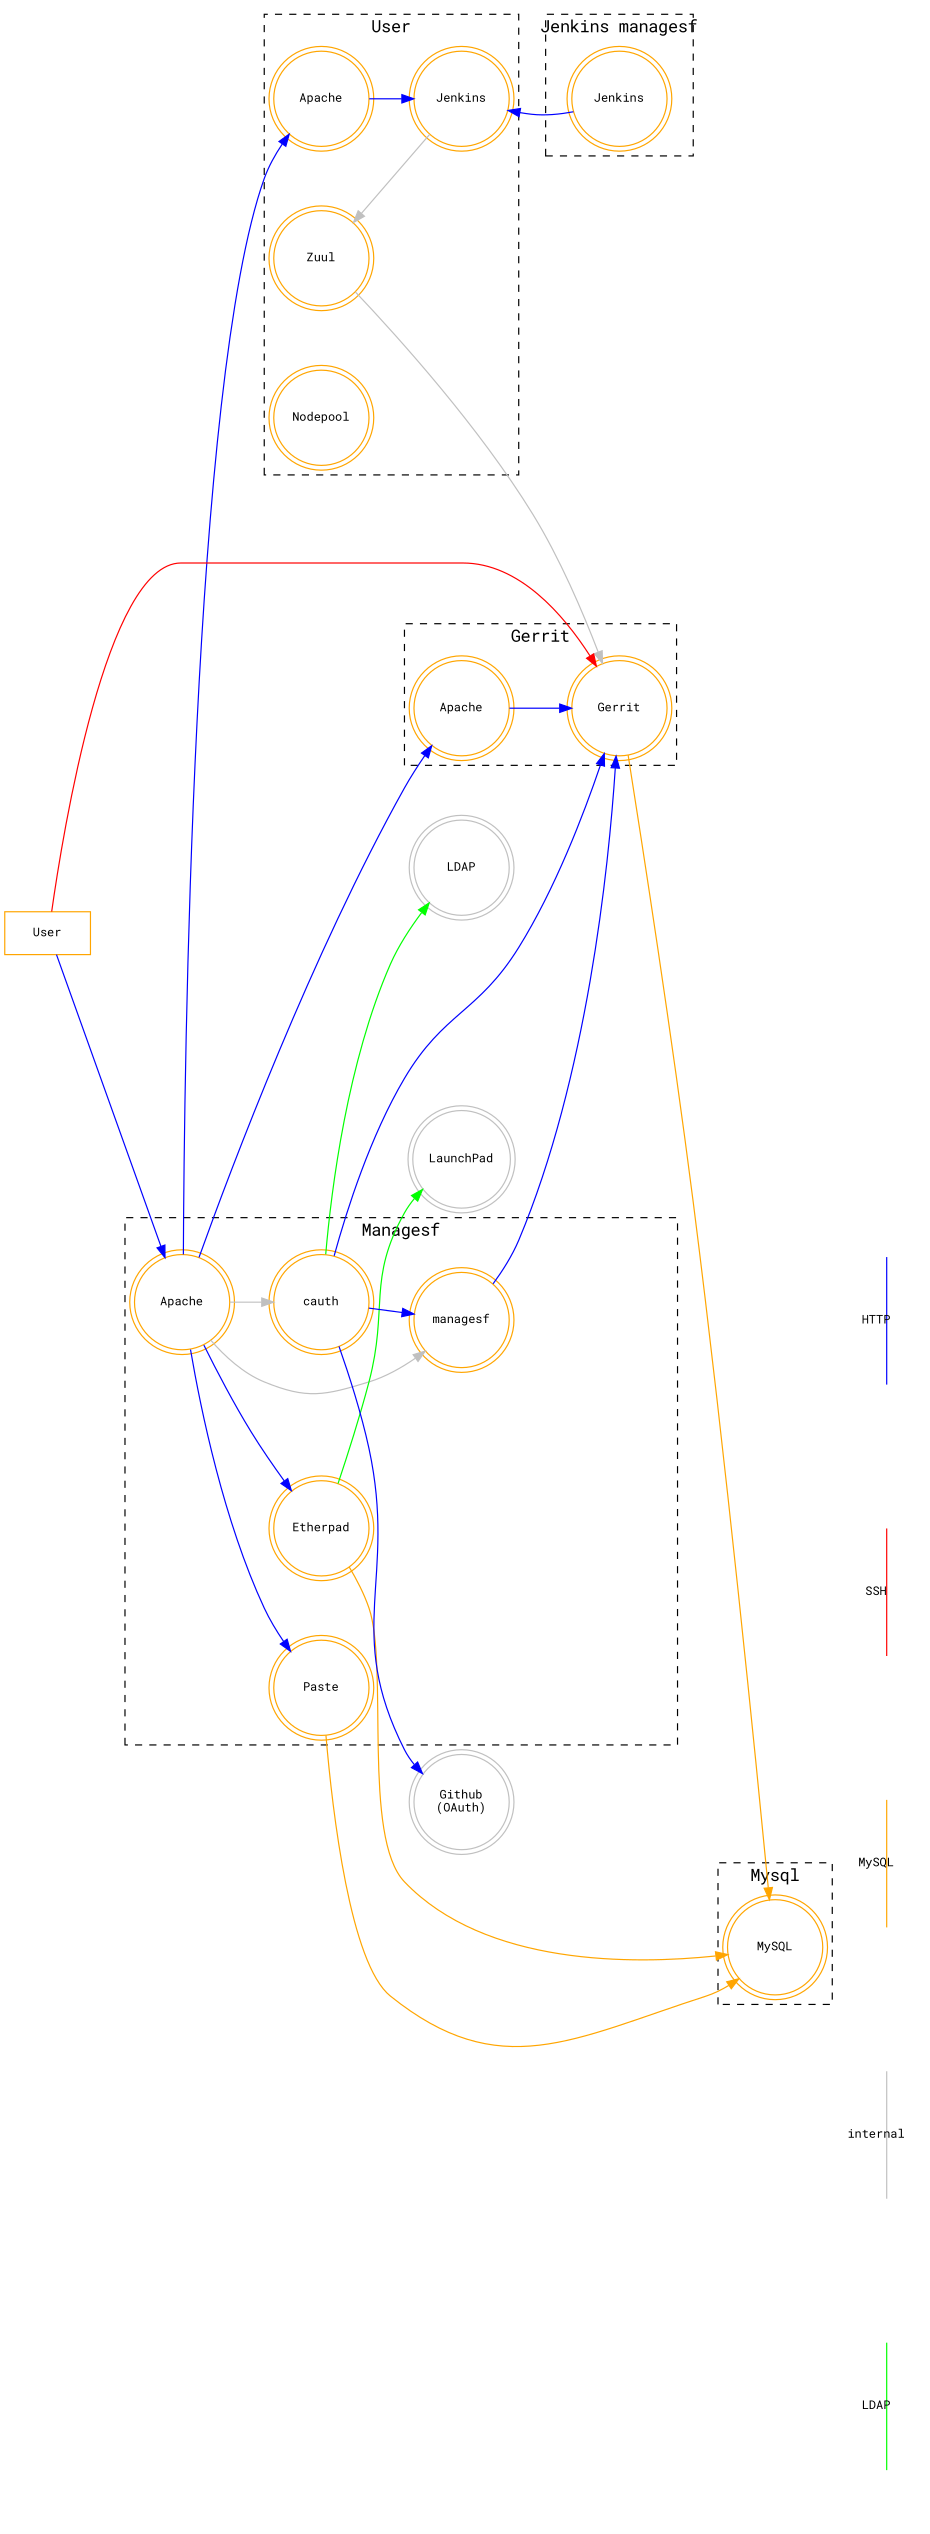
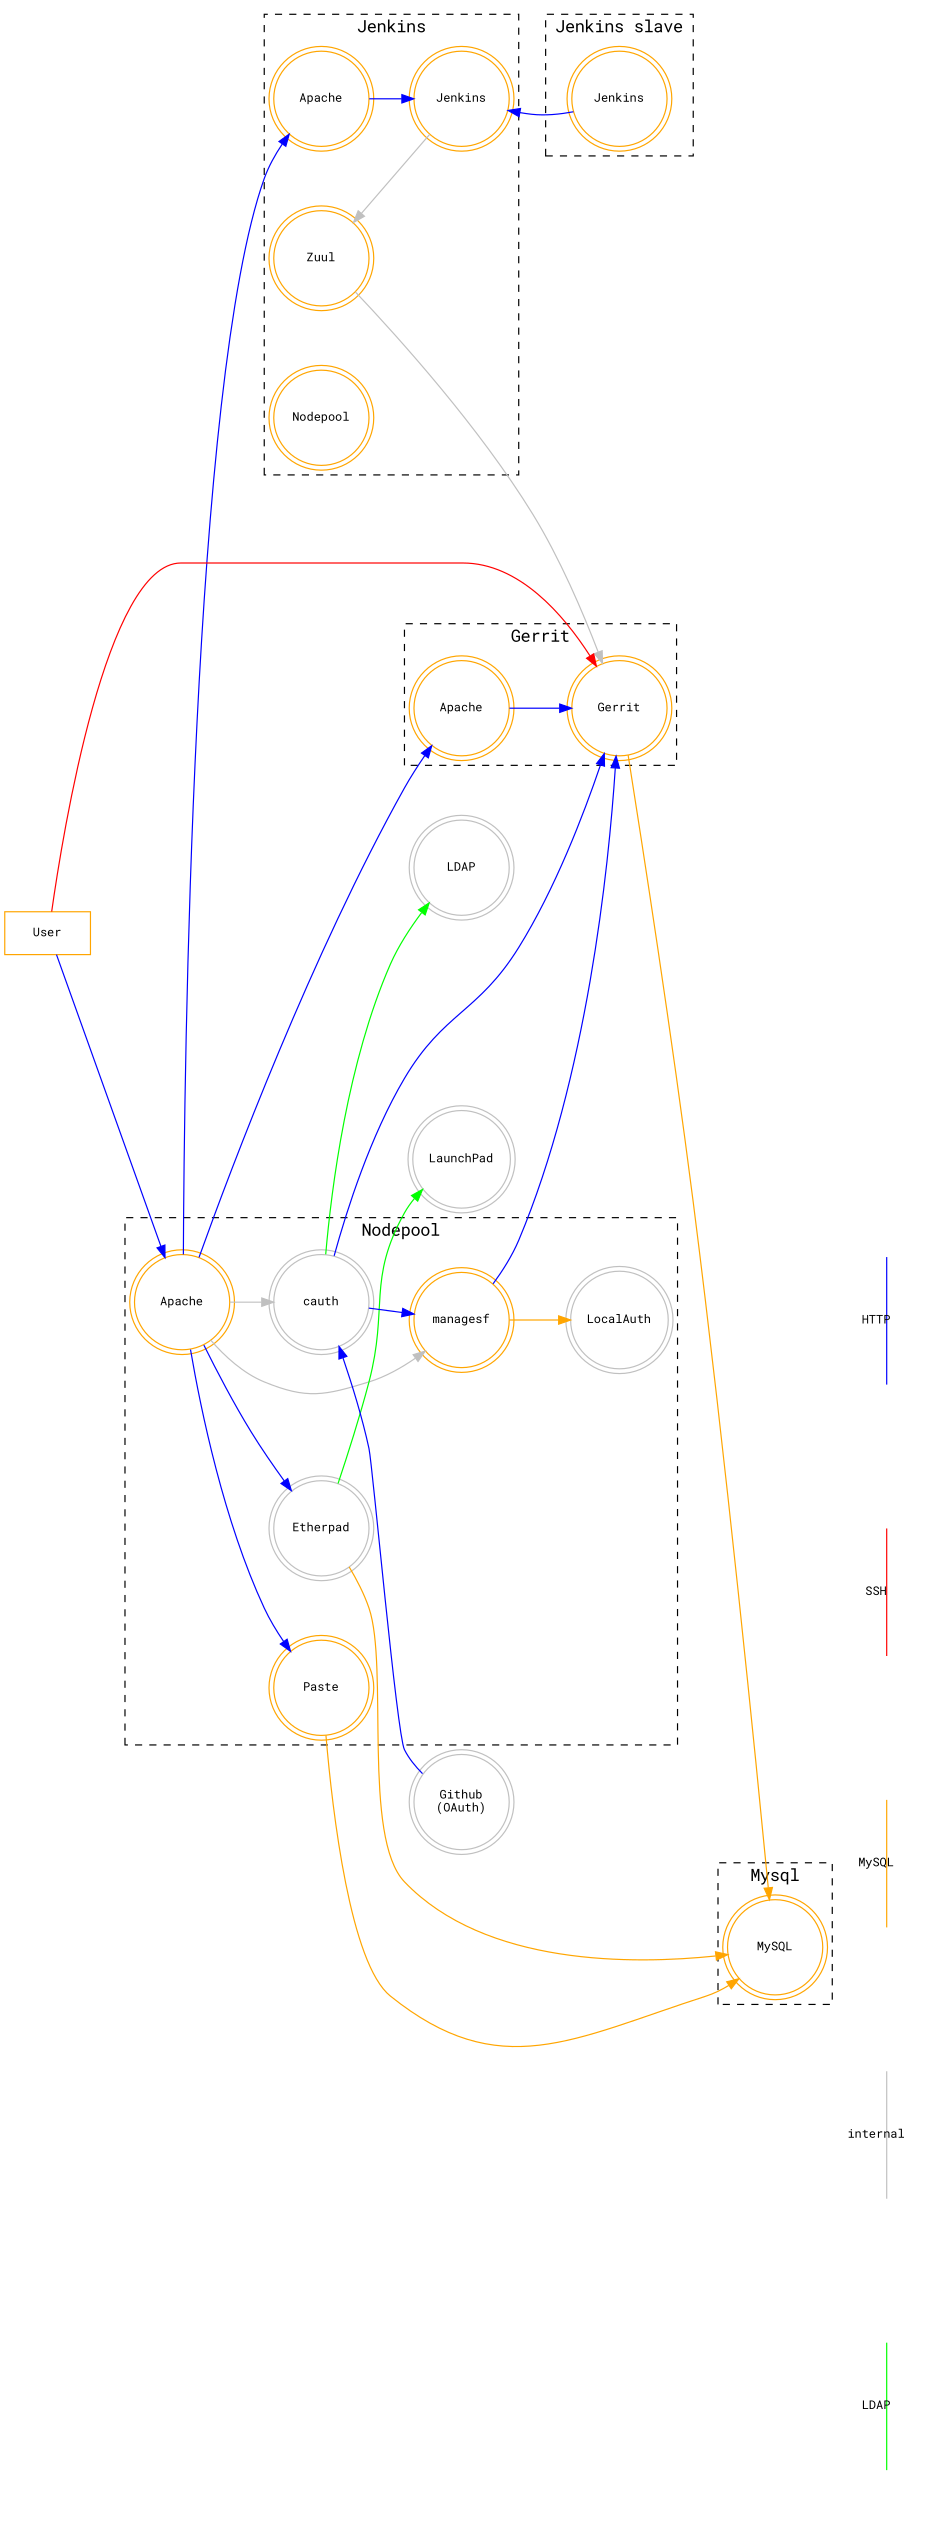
  digraph {
    fontname="Roboto Mono"
    nodesep=0.75
    rankdir=LR
    node [color=orange fontname="Roboto Mono" fontsize=10 shape=doublecircle]
    edge [color=blue fontname="Roboto Mono" fontsize=10]
    h1 [fontsize=0 style=invis width=0]
    h2 [fontsize=0 style=invis width=0]
    s1 [fontsize=0 style=invis width=0]
    s2 [fontsize=0 style=invis width=0]
    m1 [fontsize=0 style=invis width=0]
    m2 [fontsize=0 style=invis width=0]
    i1 [fontsize=0 style=invis width=0]
    i2 [fontsize=0 style=invis width=0]
    l1 [fontsize=0 style=invis width=0]
    l2 [fontsize=0 style=invis width=0]
    Gerrit [width=1.0]
    n12 [label=Apache width=1.0]
    n13 [label=Jenkins width=1.0]
    n14 [label=Apache width=1.0]
    Zuul [width=1.0]
    Nodepool [width=1.0]
    MySQL [width=1.0]
    n18 [label=Jenkins width=1.0]
+   LocalAuth [color=gray width=1.0]
    Apache [width=1.0]
-   Etherpad [width=1.0]
+   Etherpad [color=gray width=1.0]
    Paste [width=1.0]
    managesf [width=1.0]
-   cauth [width=1.0]
+   cauth [color=gray width=1.0]
    LaunchPad [color=gray width=1.0]
    LDAP [color=gray width=1.0]
    n27 [color=gray label="Github\n(OAuth)" width=1.0]
    User [shape=box width=1.0]
    subgraph cluster_1 {
      style=invis
      subgraph sub_2 {
        rank=same
        style=invis
        h1
        h2
      }
      subgraph sub_3 {
        rank=same
        style=invis
        s1
        s2
      }
      subgraph sub_4 {
        rank=same
        style=invis
        m1
        m2
      }
      subgraph sub_5 {
        rank=same
        style=invis
        i1
        i2
      }
      subgraph sub_6 {
        rank=same
        style=invis
        l1
        l2
      }
    }
    subgraph cluster_7 {
      label=Gerrit
      style=dashed
      Gerrit
      n12
    }
    subgraph cluster_8 {
-     label=User
+     label=Jenkins
      style=dashed
      n13
      n14
      Zuul
      Nodepool
    }
    subgraph cluster_9 {
      label=Mysql
      style=dashed
      MySQL
    }
    subgraph cluster_10 {
-     label="Jenkins managesf"
+     label="Jenkins slave"
      style=dashed
      n18
    }
    subgraph cluster_11 {
-     label=Managesf
+     label=Nodepool
      style=dashed
+     LocalAuth
      Apache
      Etherpad
      Paste
      managesf
      cauth
    }
    h1 -> h2 [dir=none label=HTTP]
    s1 -> s2 [color=red dir=none label=SSH]
    m1 -> m2 [color=orange dir=none label=MySQL]
    i1 -> i2 [color=gray dir=none label=internal]
    l1 -> l2 [color=green dir=none label=LDAP]
    Gerrit -> MySQL [color=orange]
    n12 -> Gerrit
    n13 -> Zuul [color=gray constraint=False]
    n13 -> n18 [style=invis]
    n14 -> n13
    Zuul -> Gerrit [color=gray]
    MySQL -> m1 [color=green style=invis]
    n18 -> n13 [constraint=False]
    Apache -> n12
    Apache -> n14
    Apache -> Etherpad
    Apache -> Paste
    Apache -> managesf [color=gray]
    Apache -> cauth [color=gray]
    Etherpad -> MySQL [color=orange]
    Etherpad -> LaunchPad [color=green]
    Paste -> MySQL [color=orange]
    managesf -> Gerrit
+   managesf -> LocalAuth [color=orange]
    cauth -> Gerrit
    cauth -> managesf
    cauth -> LDAP [color=green]
-   cauth -> n27
+   n27 -> cauth
    User -> Gerrit [color=red]
    User -> Apache
  }
